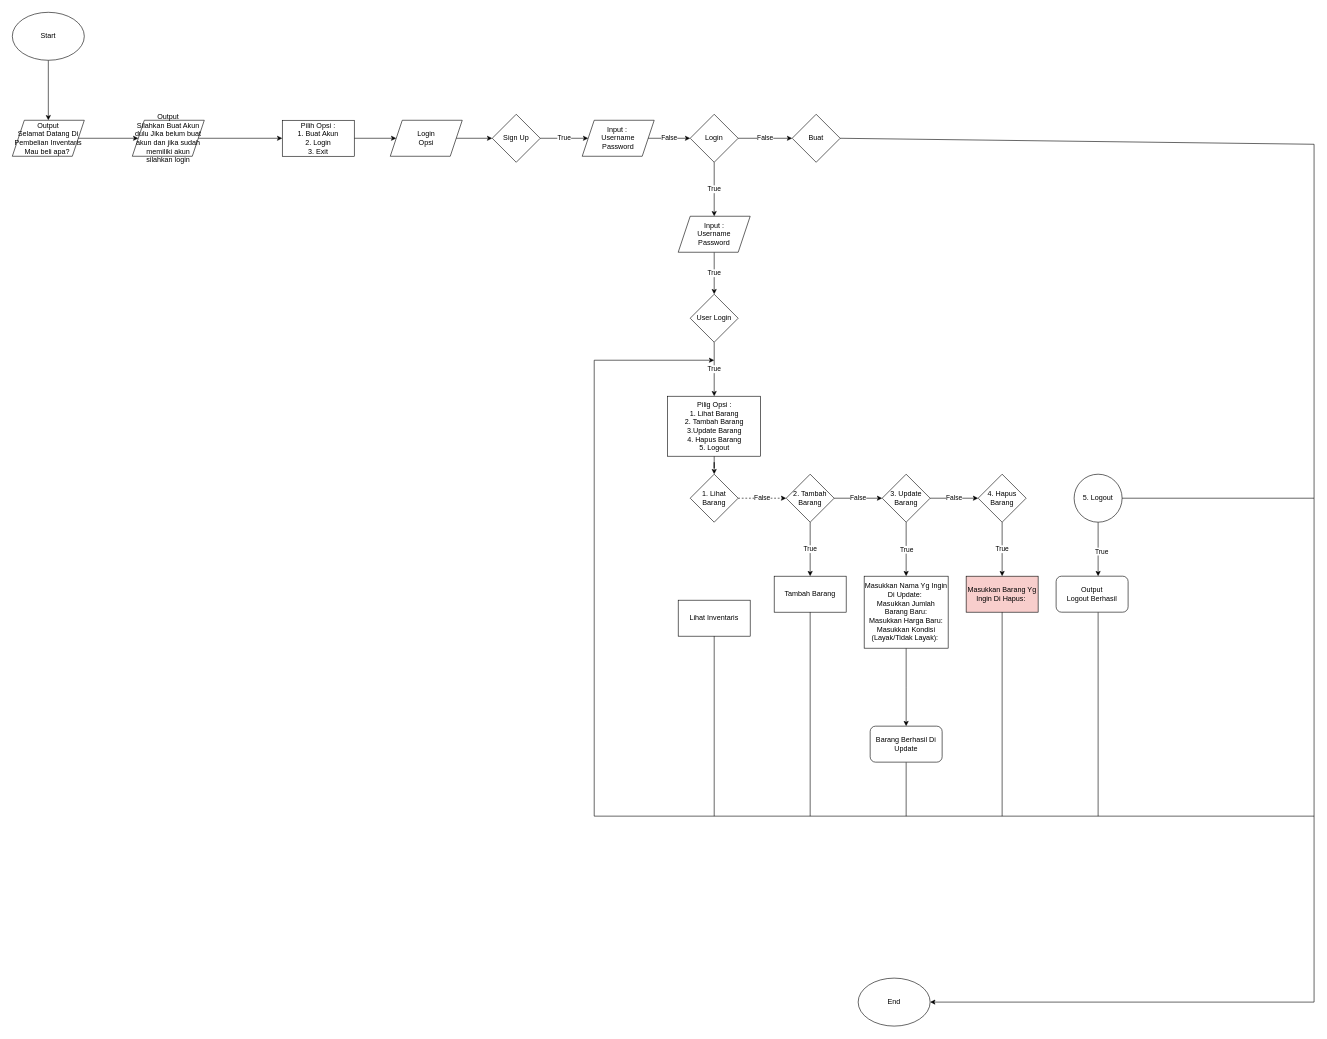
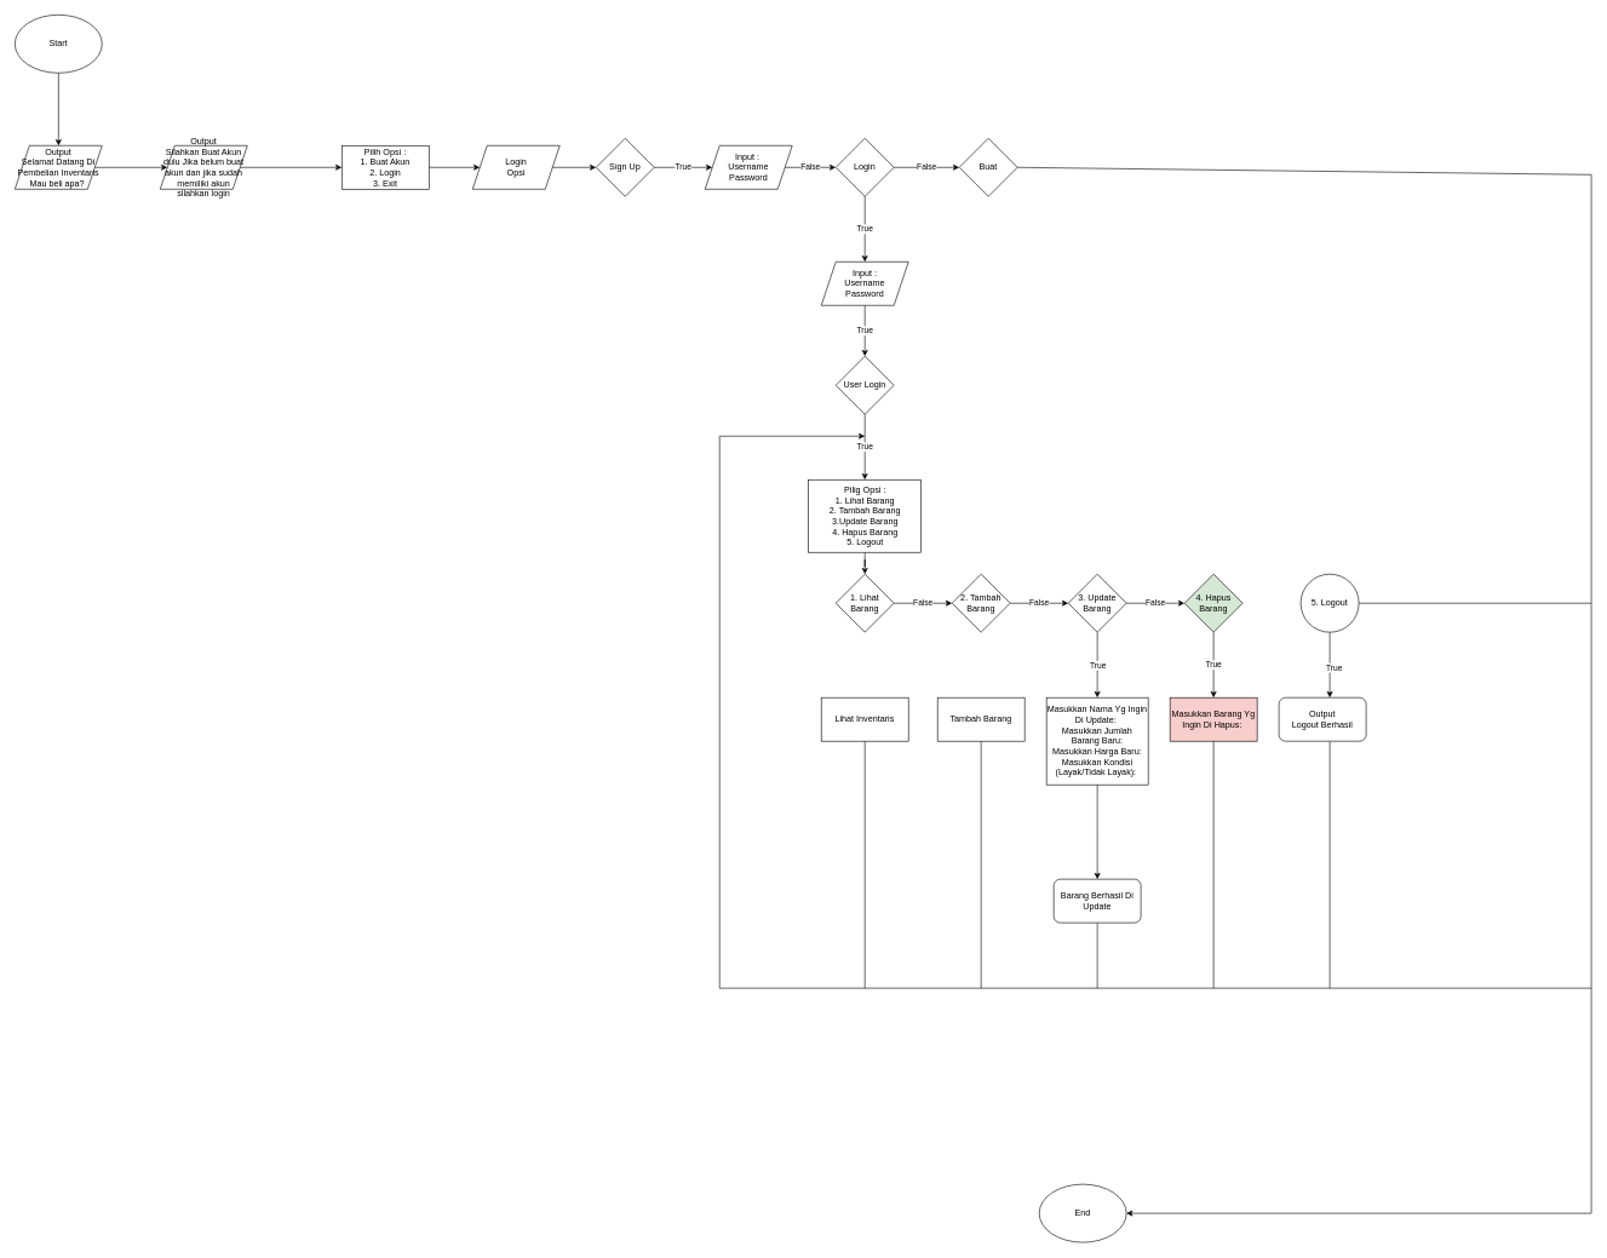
  <mxCell id="0" />
  <mxCell id="1" parent="0" />
  <mxCell id="2" value="" style="edgeStyle=orthogonalEdgeStyle;rounded=0;orthogonalLoop=1;jettySize=auto;html=1;" parent="1" source="3" target="4" edge="1"><mxGeometry relative="1" as="geometry" /></mxCell>
  <mxCell id="3" value="Start" style="ellipse;whiteSpace=wrap;html=1;" parent="1" vertex="1"><mxGeometry x="20" y="20" width="120" height="80" as="geometry" /></mxCell>
  <mxCell id="4" value="Output&lt;div&gt;Selamat Datang Di Pembelian Inventaris Mau beli apa?&amp;nbsp;&lt;/div&gt;" style="shape=parallelogram;perimeter=parallelogramPerimeter;whiteSpace=wrap;html=1;fixedSize=1;" parent="1" vertex="1"><mxGeometry x="20" y="200" width="120" height="60" as="geometry" /></mxCell>
  <mxCell id="5" value="Sign Up" style="rhombus;whiteSpace=wrap;html=1;" parent="1" vertex="1"><mxGeometry x="820" y="190" width="80" height="80" as="geometry" /></mxCell>
  <mxCell id="6" value="Input :&amp;nbsp;&lt;div&gt;Username&lt;/div&gt;&lt;div&gt;Password&lt;/div&gt;" style="shape=parallelogram;perimeter=parallelogramPerimeter;whiteSpace=wrap;html=1;fixedSize=1;" parent="1" vertex="1"><mxGeometry x="970" y="200" width="120" height="60" as="geometry" /></mxCell>
  <mxCell id="7" value="True" style="edgeStyle=orthogonalEdgeStyle;rounded=0;orthogonalLoop=1;jettySize=auto;html=1;" parent="1" source="8" target="14" edge="1"><mxGeometry relative="1" as="geometry" /></mxCell>
  <mxCell id="8" value="Login" style="rhombus;whiteSpace=wrap;html=1;" parent="1" vertex="1"><mxGeometry x="1150" y="190" width="80" height="80" as="geometry" /></mxCell>
  <mxCell id="9" value="True" style="endArrow=classic;html=1;rounded=0;exitX=1;exitY=0.5;exitDx=0;exitDy=0;entryX=0;entryY=0.5;entryDx=0;entryDy=0;" parent="1" source="5" target="6" edge="1"><mxGeometry width="50" height="50" relative="1" as="geometry"><mxPoint x="900" y="360" as="sourcePoint" /><mxPoint x="950" y="310" as="targetPoint" /></mxGeometry></mxCell>
  <mxCell id="10" value="False" style="endArrow=classic;html=1;rounded=0;exitX=1;exitY=0.5;exitDx=0;exitDy=0;entryX=0;entryY=0.5;entryDx=0;entryDy=0;" parent="1" source="6" target="8" edge="1"><mxGeometry width="50" height="50" relative="1" as="geometry"><mxPoint x="1070" y="380" as="sourcePoint" /><mxPoint x="1120" y="330" as="targetPoint" /></mxGeometry></mxCell>
  <mxCell id="11" value="Buat" style="rhombus;whiteSpace=wrap;html=1;" parent="1" vertex="1"><mxGeometry x="1320" y="190" width="80" height="80" as="geometry" /></mxCell>
  <mxCell id="12" value="False" style="endArrow=classic;html=1;rounded=0;exitX=1;exitY=0.5;exitDx=0;exitDy=0;entryX=0;entryY=0.5;entryDx=0;entryDy=0;" parent="1" source="8" target="11" edge="1"><mxGeometry width="50" height="50" relative="1" as="geometry"><mxPoint x="1260" y="300" as="sourcePoint" /><mxPoint x="1310" y="250" as="targetPoint" /></mxGeometry></mxCell>
  <mxCell id="13" value="True" style="edgeStyle=orthogonalEdgeStyle;rounded=0;orthogonalLoop=1;jettySize=auto;html=1;" parent="1" source="14" target="16" edge="1"><mxGeometry relative="1" as="geometry" /></mxCell>
  <mxCell id="14" value="Input :&lt;div&gt;Username&lt;/div&gt;&lt;div&gt;Password&lt;/div&gt;" style="shape=parallelogram;perimeter=parallelogramPerimeter;whiteSpace=wrap;html=1;fixedSize=1;" parent="1" vertex="1"><mxGeometry x="1130" y="360" width="120" height="60" as="geometry" /></mxCell>
  <mxCell id="15" value="True" style="edgeStyle=orthogonalEdgeStyle;rounded=0;orthogonalLoop=1;jettySize=auto;html=1;" parent="1" source="16" target="18" edge="1"><mxGeometry relative="1" as="geometry" /></mxCell>
  <mxCell id="16" value="User Login" style="rhombus;whiteSpace=wrap;html=1;" parent="1" vertex="1"><mxGeometry x="1150" y="490" width="80" height="80" as="geometry" /></mxCell>
  <mxCell id="17" value="" style="edgeStyle=orthogonalEdgeStyle;rounded=0;orthogonalLoop=1;jettySize=auto;html=1;" parent="1" source="18" target="20" edge="1"><mxGeometry relative="1" as="geometry" /></mxCell>
  <mxCell id="18" value="Pilig Opsi :&lt;div&gt;1. Lihat Barang&lt;/div&gt;&lt;div&gt;2. Tambah Barang&lt;/div&gt;&lt;div&gt;3.Update Barang&lt;/div&gt;&lt;div&gt;4. Hapus Barang&lt;/div&gt;&lt;div&gt;5. Logout&lt;/div&gt;" style="whiteSpace=wrap;html=1;" parent="1" vertex="1"><mxGeometry x="1112.5" y="660" width="155" height="100" as="geometry" /></mxCell>
- <mxCell id="19" value="False" style="edgeStyle=orthogonalEdgeStyle;rounded=0;orthogonalLoop=1;jettySize=auto;html=1;dashed=1;" parent="1" source="20" target="23" edge="1"><mxGeometry relative="1" as="geometry" /></mxCell>
+ <mxCell id="19" value="False" style="edgeStyle=orthogonalEdgeStyle;rounded=0;orthogonalLoop=1;jettySize=auto;html=1;" parent="1" source="20" target="23" edge="1"><mxGeometry relative="1" as="geometry" /></mxCell>
  <mxCell id="20" value="1. Lihat Barang" style="rhombus;whiteSpace=wrap;html=1;" parent="1" vertex="1"><mxGeometry x="1150" y="790" width="80" height="80" as="geometry" /></mxCell>
  <mxCell id="21" value="False" style="edgeStyle=orthogonalEdgeStyle;rounded=0;orthogonalLoop=1;jettySize=auto;html=1;" parent="1" source="23" target="27" edge="1"><mxGeometry relative="1" as="geometry" /></mxCell>
- <mxCell id="22" value="True" style="edgeStyle=orthogonalEdgeStyle;rounded=0;orthogonalLoop=1;jettySize=auto;html=1;" parent="1" source="23" target="34" edge="1"><mxGeometry relative="1" as="geometry"><Array as="points"><mxPoint x="1350" y="900" /><mxPoint x="1350" y="900" /></Array></mxGeometry></mxCell>
  <mxCell id="23" value="2. Tambah Barang" style="rhombus;whiteSpace=wrap;html=1;" parent="1" vertex="1"><mxGeometry x="1310" y="790" width="80" height="80" as="geometry" /></mxCell>
  <mxCell id="24" value="False" style="edgeStyle=orthogonalEdgeStyle;rounded=0;orthogonalLoop=1;jettySize=auto;html=1;" parent="1" source="27" target="29" edge="1"><mxGeometry relative="1" as="geometry" /></mxCell>
  <mxCell id="25" value="" style="edgeStyle=orthogonalEdgeStyle;rounded=0;orthogonalLoop=1;jettySize=auto;html=1;" parent="1" source="27" target="54" edge="1"><mxGeometry relative="1" as="geometry" /></mxCell>
  <mxCell id="26" value="True" style="edgeLabel;html=1;align=center;verticalAlign=middle;resizable=0;points=[];" parent="25" vertex="1" connectable="0"><mxGeometry x="-0.001" relative="1" as="geometry"><mxPoint as="offset" /></mxGeometry></mxCell>
  <mxCell id="27" value="3. Update Barang" style="rhombus;whiteSpace=wrap;html=1;" parent="1" vertex="1"><mxGeometry x="1470" y="790" width="80" height="80" as="geometry" /></mxCell>
  <mxCell id="28" value="True" style="edgeStyle=orthogonalEdgeStyle;rounded=0;orthogonalLoop=1;jettySize=auto;html=1;" parent="1" source="29" target="35" edge="1"><mxGeometry relative="1" as="geometry" /></mxCell>
- <mxCell id="29" value="4. Hapus Barang" style="rhombus;whiteSpace=wrap;html=1;" parent="1" vertex="1"><mxGeometry x="1630" y="790" width="80" height="80" as="geometry" /></mxCell>
+ <mxCell id="29" value="4. Hapus Barang" style="rhombus;whiteSpace=wrap;html=1;fillColor=#d5e8d4;" parent="1" vertex="1"><mxGeometry x="1630" y="790" width="80" height="80" as="geometry" /></mxCell>
  <mxCell id="30" value="" style="edgeStyle=orthogonalEdgeStyle;rounded=0;orthogonalLoop=1;jettySize=auto;html=1;" parent="1" source="32" edge="1"><mxGeometry relative="1" as="geometry"><mxPoint x="1830" y="960" as="targetPoint" /></mxGeometry></mxCell>
  <mxCell id="31" value="True" style="edgeLabel;html=1;align=center;verticalAlign=middle;resizable=0;points=[];" parent="30" vertex="1" connectable="0"><mxGeometry x="0.092" y="5" relative="1" as="geometry"><mxPoint as="offset" /></mxGeometry></mxCell>
  <mxCell id="32" value="5. Logout" style="ellipse;whiteSpace=wrap;html=1;" parent="1" vertex="1"><mxGeometry x="1790" y="790" width="80" height="80" as="geometry" /></mxCell>
- <mxCell id="33" value="Lihat Inventaris" style="whiteSpace=wrap;html=1;" parent="1" vertex="1"><mxGeometry x="1130" y="1000" width="120" height="60" as="geometry" /></mxCell>
+ <mxCell id="33" value="Lihat Inventaris" style="whiteSpace=wrap;html=1;" parent="1" vertex="1"><mxGeometry x="1130" y="960" width="120" height="60" as="geometry" /></mxCell>
  <mxCell id="34" value="Tambah Barang" style="whiteSpace=wrap;html=1;" parent="1" vertex="1"><mxGeometry x="1290" y="960" width="120" height="60" as="geometry" /></mxCell>
  <mxCell id="35" value="Masukkan Barang Yg Ingin Di Hapus:&amp;nbsp;" style="whiteSpace=wrap;html=1;fillColor=#f8cecc;" parent="1" vertex="1"><mxGeometry x="1610" y="960" width="120" height="60" as="geometry" /></mxCell>
  <mxCell id="36" value="" style="endArrow=none;html=1;rounded=0;exitX=0.5;exitY=1;exitDx=0;exitDy=0;" parent="1" source="33" edge="1"><mxGeometry width="50" height="50" relative="1" as="geometry"><mxPoint x="1210" y="1140" as="sourcePoint" /><mxPoint x="1190" y="1360" as="targetPoint" /></mxGeometry></mxCell>
  <mxCell id="37" value="" style="endArrow=none;html=1;rounded=0;exitX=0.5;exitY=1;exitDx=0;exitDy=0;" parent="1" source="34" edge="1"><mxGeometry width="50" height="50" relative="1" as="geometry"><mxPoint x="1390" y="1190" as="sourcePoint" /><mxPoint x="1350" y="1360" as="targetPoint" /></mxGeometry></mxCell>
  <mxCell id="38" value="" style="endArrow=none;html=1;rounded=0;exitX=0.5;exitY=1;exitDx=0;exitDy=0;" parent="1" source="35" edge="1"><mxGeometry width="50" height="50" relative="1" as="geometry"><mxPoint x="1670" y="1160" as="sourcePoint" /><mxPoint x="1670" y="1360" as="targetPoint" /></mxGeometry></mxCell>
  <mxCell id="39" value="" style="endArrow=none;html=1;rounded=0;exitX=0.5;exitY=1;exitDx=0;exitDy=0;" parent="1" edge="1"><mxGeometry width="50" height="50" relative="1" as="geometry"><mxPoint x="1830" y="1020" as="sourcePoint" /><mxPoint x="1830" y="1360" as="targetPoint" /><Array as="points" /></mxGeometry></mxCell>
  <mxCell id="40" value="" style="endArrow=none;html=1;rounded=0;" parent="1" edge="1"><mxGeometry width="50" height="50" relative="1" as="geometry"><mxPoint x="990" y="1360" as="sourcePoint" /><mxPoint x="2190" y="1360" as="targetPoint" /></mxGeometry></mxCell>
  <mxCell id="41" value="" style="endArrow=classic;html=1;rounded=0;" parent="1" edge="1"><mxGeometry width="50" height="50" relative="1" as="geometry"><mxPoint x="990" y="1360" as="sourcePoint" /><mxPoint x="1190" y="600" as="targetPoint" /><Array as="points"><mxPoint x="990" y="600" /></Array></mxGeometry></mxCell>
  <mxCell id="42" value="" style="edgeStyle=orthogonalEdgeStyle;rounded=0;orthogonalLoop=1;jettySize=auto;html=1;" parent="1" source="43" target="52" edge="1"><mxGeometry relative="1" as="geometry" /></mxCell>
  <mxCell id="43" value="Output&lt;div&gt;Silahkan Buat Akun dulu Jika belum buat akun dan jika sudah memiliki akun silahkan login&lt;/div&gt;" style="shape=parallelogram;perimeter=parallelogramPerimeter;whiteSpace=wrap;html=1;fixedSize=1;" parent="1" vertex="1"><mxGeometry x="220" y="200" width="120" height="60" as="geometry" /></mxCell>
  <mxCell id="44" value="" style="endArrow=classic;html=1;rounded=0;exitX=1;exitY=0.5;exitDx=0;exitDy=0;" parent="1" source="4" target="43" edge="1"><mxGeometry width="50" height="50" relative="1" as="geometry"><mxPoint x="550" y="250" as="sourcePoint" /><mxPoint x="600" y="200" as="targetPoint" /></mxGeometry></mxCell>
  <mxCell id="45" value="End" style="ellipse;whiteSpace=wrap;html=1;" parent="1" vertex="1"><mxGeometry x="1430" y="1630" width="120" height="80" as="geometry" /></mxCell>
  <mxCell id="46" value="" style="endArrow=none;html=1;rounded=0;exitX=1;exitY=0.5;exitDx=0;exitDy=0;" parent="1" source="32" edge="1"><mxGeometry width="50" height="50" relative="1" as="geometry"><mxPoint x="2040" y="830" as="sourcePoint" /><mxPoint x="2190" y="830" as="targetPoint" /></mxGeometry></mxCell>
  <mxCell id="47" value="" style="endArrow=none;html=1;rounded=0;exitX=1;exitY=0.5;exitDx=0;exitDy=0;" parent="1" source="11" edge="1"><mxGeometry width="50" height="50" relative="1" as="geometry"><mxPoint x="1510" y="220" as="sourcePoint" /><mxPoint x="2190" y="830" as="targetPoint" /><Array as="points"><mxPoint x="2190" y="240" /></Array></mxGeometry></mxCell>
  <mxCell id="48" value="" style="endArrow=classic;html=1;rounded=0;entryX=1;entryY=0.5;entryDx=0;entryDy=0;" parent="1" target="45" edge="1"><mxGeometry width="50" height="50" relative="1" as="geometry"><mxPoint x="2190" y="830" as="sourcePoint" /><mxPoint x="2490" y="1210" as="targetPoint" /><Array as="points"><mxPoint x="2190" y="1670" /></Array></mxGeometry></mxCell>
  <mxCell id="49" value="" style="edgeStyle=orthogonalEdgeStyle;rounded=0;orthogonalLoop=1;jettySize=auto;html=1;" parent="1" source="50" target="5" edge="1"><mxGeometry relative="1" as="geometry" /></mxCell>
  <mxCell id="50" value="Login&lt;div&gt;Opsi&lt;/div&gt;" style="shape=parallelogram;perimeter=parallelogramPerimeter;whiteSpace=wrap;html=1;fixedSize=1;" parent="1" vertex="1"><mxGeometry x="650" y="200" width="120" height="60" as="geometry" /></mxCell>
  <mxCell id="51" value="" style="edgeStyle=orthogonalEdgeStyle;rounded=0;orthogonalLoop=1;jettySize=auto;html=1;" parent="1" source="52" target="50" edge="1"><mxGeometry relative="1" as="geometry" /></mxCell>
  <mxCell id="52" value="Pilih Opsi :&lt;div&gt;1. Buat Akun&lt;/div&gt;&lt;div&gt;2. Login&lt;/div&gt;&lt;div&gt;3. Exit&lt;/div&gt;" style="rounded=0;whiteSpace=wrap;html=1;" parent="1" vertex="1"><mxGeometry x="470" y="200" width="120" height="60" as="geometry" /></mxCell>
  <mxCell id="53" value="" style="edgeStyle=orthogonalEdgeStyle;rounded=0;orthogonalLoop=1;jettySize=auto;html=1;" parent="1" source="54" edge="1"><mxGeometry relative="1" as="geometry"><mxPoint x="1510" y="1210" as="targetPoint" /></mxGeometry></mxCell>
  <mxCell id="54" value="Masukkan Nama Yg Ingin Di Update:&amp;nbsp;&lt;div&gt;Masukkan Jumlah Barang Baru:&lt;/div&gt;&lt;div&gt;Masukkan Harga Baru:&lt;/div&gt;&lt;div&gt;Masukkan Kondisi (Layak/Tidak Layak):&amp;nbsp;&lt;/div&gt;" style="rounded=0;whiteSpace=wrap;html=1;" parent="1" vertex="1"><mxGeometry x="1440" y="960" width="140" height="120" as="geometry" /></mxCell>
  <mxCell id="55" value="" style="endArrow=none;html=1;rounded=0;exitX=0.5;exitY=1;exitDx=0;exitDy=0;" parent="1" edge="1"><mxGeometry width="50" height="50" relative="1" as="geometry"><mxPoint x="1510" y="1270" as="sourcePoint" /><mxPoint x="1510" y="1360" as="targetPoint" /></mxGeometry></mxCell>
  <mxCell id="56" value="Output&lt;div&gt;Logout Berhasil&lt;/div&gt;" style="rounded=1;whiteSpace=wrap;html=1;" parent="1" vertex="1"><mxGeometry x="1760" y="960" width="120" height="60" as="geometry" /></mxCell>
  <mxCell id="57" value="Barang Berhasil Di Update" style="rounded=1;whiteSpace=wrap;html=1;" parent="1" vertex="1"><mxGeometry x="1450" y="1210" width="120" height="60" as="geometry" /></mxCell>
